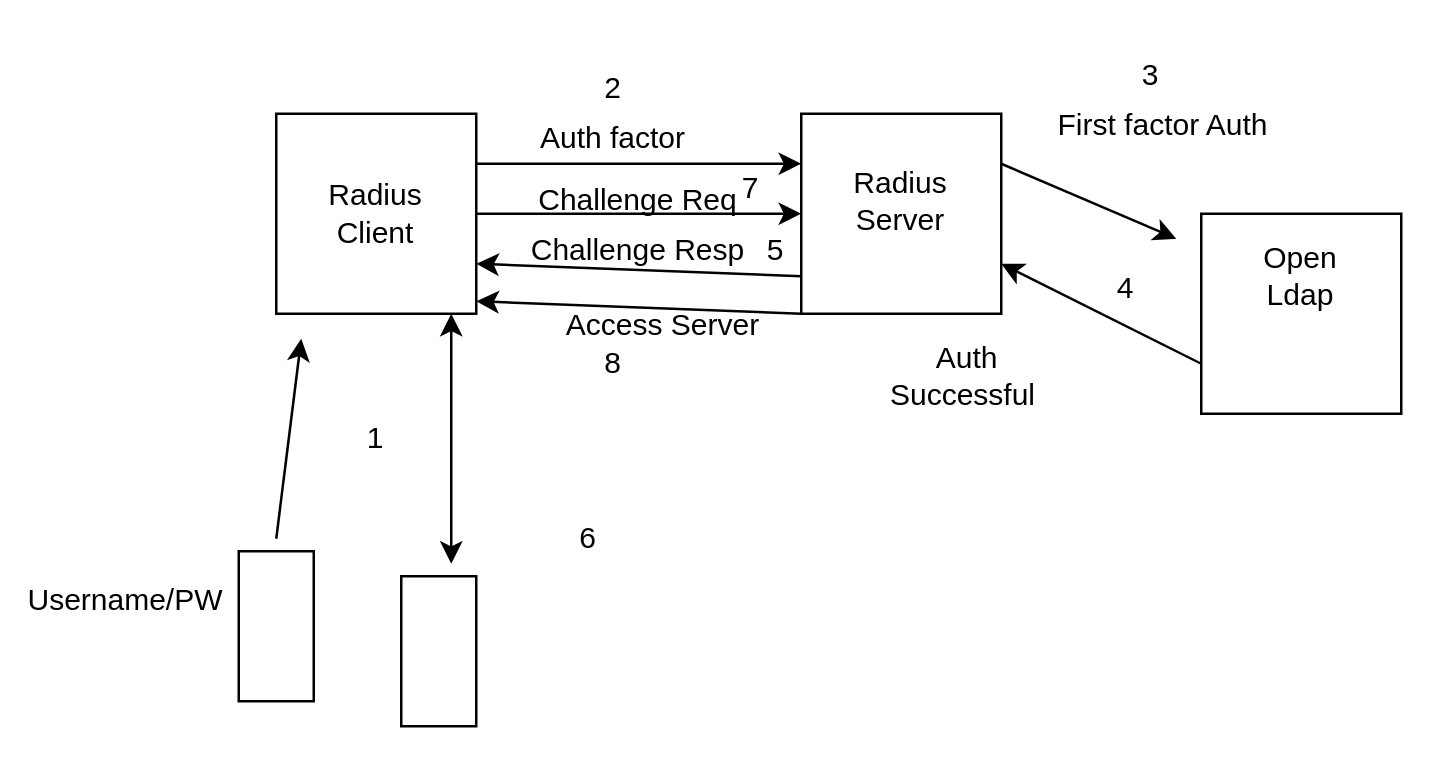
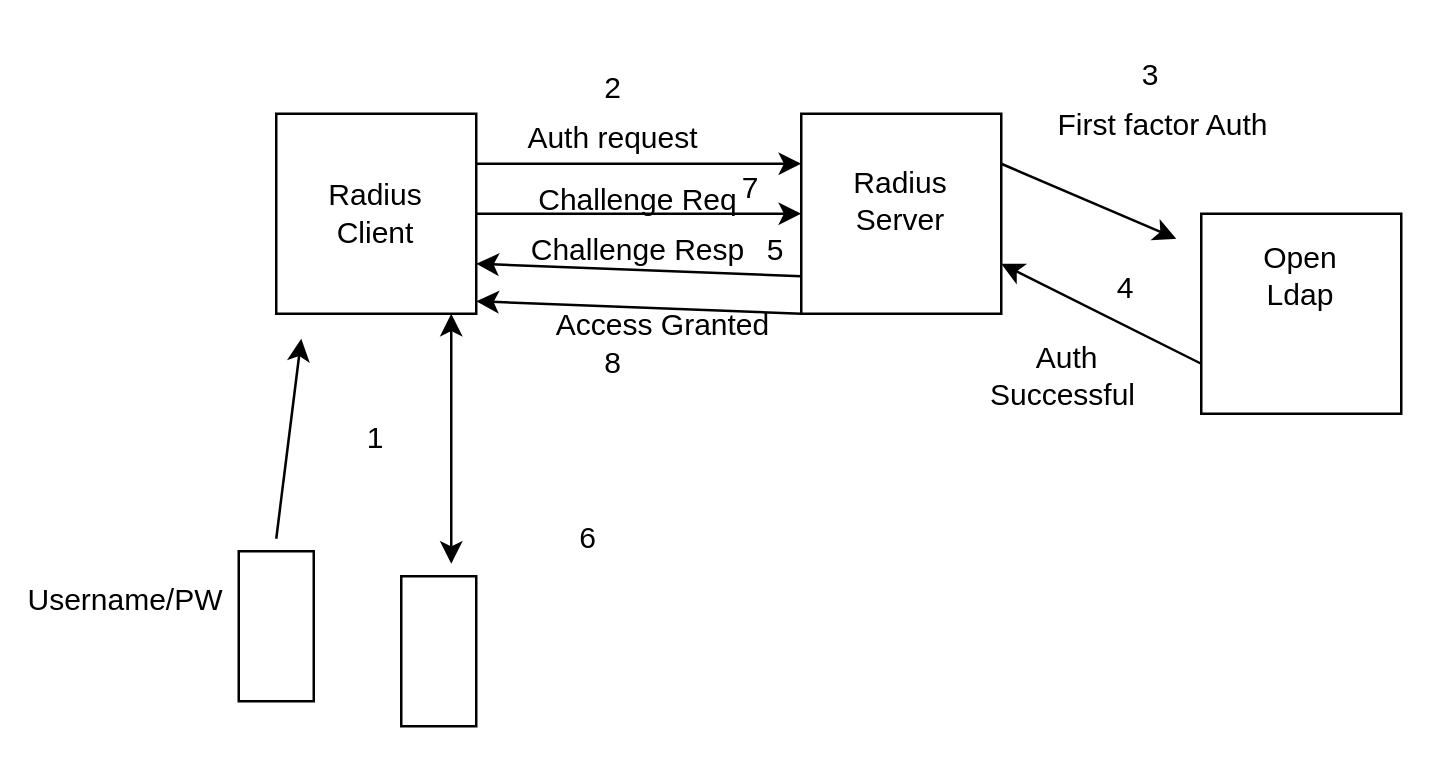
  <mxCell id="0" />
  <mxCell id="1" parent="0" />
  <mxCell id="2" value="" style="whiteSpace=wrap;html=1;aspect=fixed;" vertex="1" parent="1"><mxGeometry x="110" y="45" width="80" height="80" as="geometry" /></mxCell>
  <mxCell id="3" value="" style="whiteSpace=wrap;html=1;aspect=fixed;" vertex="1" parent="1"><mxGeometry x="320" y="45" width="80" height="80" as="geometry" /></mxCell>
  <mxCell id="4" value="" style="whiteSpace=wrap;html=1;aspect=fixed;" vertex="1" parent="1"><mxGeometry x="480" y="85" width="80" height="80" as="geometry" /></mxCell>
  <mxCell id="5" value="" style="rounded=0;whiteSpace=wrap;html=1;direction=south;" vertex="1" parent="1"><mxGeometry x="95" y="220" width="30" height="60" as="geometry" /></mxCell>
  <mxCell id="6" value="" style="rounded=0;whiteSpace=wrap;html=1;direction=south;" vertex="1" parent="1"><mxGeometry x="160" y="230" width="30" height="60" as="geometry" /></mxCell>
  <mxCell id="7" value="Radius Client" style="text;html=1;strokeColor=none;fillColor=none;align=center;verticalAlign=middle;whiteSpace=wrap;rounded=0;" vertex="1" parent="1"><mxGeometry x="120" y="70" width="60" height="30" as="geometry" /></mxCell>
  <mxCell id="8" value="Radius Server" style="text;html=1;strokeColor=none;fillColor=none;align=center;verticalAlign=middle;whiteSpace=wrap;rounded=0;" vertex="1" parent="1"><mxGeometry x="330" y="65" width="60" height="30" as="geometry" /></mxCell>
  <mxCell id="9" value="Open Ldap" style="text;html=1;strokeColor=none;fillColor=none;align=center;verticalAlign=middle;whiteSpace=wrap;rounded=0;" vertex="1" parent="1"><mxGeometry x="490" y="95" width="60" height="30" as="geometry" /></mxCell>
  <mxCell id="10" value="Username/PW" style="text;html=1;strokeColor=none;fillColor=none;align=center;verticalAlign=middle;whiteSpace=wrap;rounded=0;" vertex="1" parent="1"><mxGeometry x="20" y="225" width="60" height="30" as="geometry" /></mxCell>
  <mxCell id="11" value="" style="endArrow=classic;html=1;" edge="1" parent="1"><mxGeometry width="50" height="50" relative="1" as="geometry"><mxPoint x="110" y="215" as="sourcePoint" /><mxPoint x="120" y="135" as="targetPoint" /></mxGeometry></mxCell>
  <mxCell id="12" value="" style="endArrow=classic;html=1;" edge="1" parent="1"><mxGeometry width="50" height="50" relative="1" as="geometry"><mxPoint x="190" y="65" as="sourcePoint" /><mxPoint x="320" y="65" as="targetPoint" /></mxGeometry></mxCell>
  <mxCell id="13" value="" style="endArrow=classic;html=1;" edge="1" parent="1"><mxGeometry width="50" height="50" relative="1" as="geometry"><mxPoint x="400" y="65" as="sourcePoint" /><mxPoint x="470" y="95" as="targetPoint" /></mxGeometry></mxCell>
  <mxCell id="14" value="" style="endArrow=classic;html=1;exitX=0;exitY=0.75;exitDx=0;exitDy=0;entryX=1;entryY=0.75;entryDx=0;entryDy=0;" edge="1" parent="1" source="4" target="3"><mxGeometry width="50" height="50" relative="1" as="geometry"><mxPoint x="310" y="215" as="sourcePoint" /><mxPoint x="360" y="165" as="targetPoint" /></mxGeometry></mxCell>
  <mxCell id="15" value="" style="endArrow=classic;html=1;exitX=0;exitY=0.75;exitDx=0;exitDy=0;entryX=1;entryY=0.75;entryDx=0;entryDy=0;" edge="1" parent="1" target="2"><mxGeometry width="50" height="50" relative="1" as="geometry"><mxPoint x="320" y="110" as="sourcePoint" /><mxPoint x="240" y="70" as="targetPoint" /></mxGeometry></mxCell>
  <mxCell id="16" value="" style="endArrow=classic;startArrow=classic;html=1;entryX=0.875;entryY=1;entryDx=0;entryDy=0;entryPerimeter=0;" edge="1" parent="1" target="2"><mxGeometry width="50" height="50" relative="1" as="geometry"><mxPoint x="180" y="225" as="sourcePoint" /><mxPoint x="180" y="135" as="targetPoint" /></mxGeometry></mxCell>
  <mxCell id="17" value="" style="endArrow=classic;html=1;" edge="1" parent="1"><mxGeometry width="50" height="50" relative="1" as="geometry"><mxPoint x="190" y="85" as="sourcePoint" /><mxPoint x="320" y="85" as="targetPoint" /></mxGeometry></mxCell>
  <mxCell id="18" value="" style="endArrow=classic;html=1;exitX=0;exitY=0.75;exitDx=0;exitDy=0;entryX=1;entryY=0.75;entryDx=0;entryDy=0;" edge="1" parent="1"><mxGeometry width="50" height="50" relative="1" as="geometry"><mxPoint x="320" y="125" as="sourcePoint" /><mxPoint x="190" y="120" as="targetPoint" /></mxGeometry></mxCell>
- <mxCell id="19" value="Auth factor" style="text;html=1;strokeColor=none;fillColor=none;align=center;verticalAlign=middle;whiteSpace=wrap;rounded=0;" vertex="1" parent="1"><mxGeometry x="200" y="40" width="90" height="30" as="geometry" /></mxCell>
+ <mxCell id="19" value="Auth request" style="text;html=1;strokeColor=none;fillColor=none;align=center;verticalAlign=middle;whiteSpace=wrap;rounded=0;" vertex="1" parent="1"><mxGeometry x="200" y="40" width="90" height="30" as="geometry" /></mxCell>
  <mxCell id="20" value="First factor Auth" style="text;html=1;strokeColor=none;fillColor=none;align=center;verticalAlign=middle;whiteSpace=wrap;rounded=0;" vertex="1" parent="1"><mxGeometry x="420" y="35" width="90" height="30" as="geometry" /></mxCell>
- <mxCell id="21" value="&amp;nbsp;Auth Successful" style="text;html=1;strokeColor=none;fillColor=none;align=center;verticalAlign=middle;whiteSpace=wrap;rounded=0;" vertex="1" parent="1"><mxGeometry x="340" y="135" width="90" height="30" as="geometry" /></mxCell>
+ <mxCell id="21" value="&amp;nbsp;Auth Successful" style="text;html=1;strokeColor=none;fillColor=none;align=center;verticalAlign=middle;whiteSpace=wrap;rounded=0;" vertex="1" parent="1"><mxGeometry x="380" y="135" width="90" height="30" as="geometry" /></mxCell>
  <mxCell id="22" value="Challenge Resp" style="text;html=1;strokeColor=none;fillColor=none;align=center;verticalAlign=middle;whiteSpace=wrap;rounded=0;" vertex="1" parent="1"><mxGeometry x="210" y="85" width="90" height="30" as="geometry" /></mxCell>
  <mxCell id="23" value="Challenge Req" style="text;html=1;strokeColor=none;fillColor=none;align=center;verticalAlign=middle;whiteSpace=wrap;rounded=0;" vertex="1" parent="1"><mxGeometry x="210" y="65" width="90" height="30" as="geometry" /></mxCell>
- <mxCell id="24" value="Access Server" style="text;html=1;strokeColor=none;fillColor=none;align=center;verticalAlign=middle;whiteSpace=wrap;rounded=0;" vertex="1" parent="1"><mxGeometry x="220" y="115" width="90" height="30" as="geometry" /></mxCell>
+ <mxCell id="24" value="Access Granted" style="text;html=1;strokeColor=none;fillColor=none;align=center;verticalAlign=middle;whiteSpace=wrap;rounded=0;" vertex="1" parent="1"><mxGeometry x="220" y="115" width="90" height="30" as="geometry" /></mxCell>
  <mxCell id="25" value="1" style="text;html=1;strokeColor=none;fillColor=none;align=center;verticalAlign=middle;whiteSpace=wrap;rounded=0;" vertex="1" parent="1"><mxGeometry x="130" y="165" width="40" height="20" as="geometry" /></mxCell>
  <mxCell id="26" value="2" style="text;html=1;strokeColor=none;fillColor=none;align=center;verticalAlign=middle;whiteSpace=wrap;rounded=0;" vertex="1" parent="1"><mxGeometry x="225" y="25" width="40" height="20" as="geometry" /></mxCell>
  <mxCell id="27" value="3" style="text;html=1;strokeColor=none;fillColor=none;align=center;verticalAlign=middle;whiteSpace=wrap;rounded=0;" vertex="1" parent="1"><mxGeometry x="440" y="20" width="40" height="20" as="geometry" /></mxCell>
  <mxCell id="28" value="4" style="text;html=1;strokeColor=none;fillColor=none;align=center;verticalAlign=middle;whiteSpace=wrap;rounded=0;" vertex="1" parent="1"><mxGeometry x="430" y="105" width="40" height="20" as="geometry" /></mxCell>
  <mxCell id="29" value="5" style="text;html=1;strokeColor=none;fillColor=none;align=center;verticalAlign=middle;whiteSpace=wrap;rounded=0;" vertex="1" parent="1"><mxGeometry x="290" y="90" width="40" height="20" as="geometry" /></mxCell>
  <mxCell id="30" value="6" style="text;html=1;strokeColor=none;fillColor=none;align=center;verticalAlign=middle;whiteSpace=wrap;rounded=0;" vertex="1" parent="1"><mxGeometry x="215" y="205" width="40" height="20" as="geometry" /></mxCell>
  <mxCell id="31" value="7" style="text;html=1;strokeColor=none;fillColor=none;align=center;verticalAlign=middle;whiteSpace=wrap;rounded=0;" vertex="1" parent="1"><mxGeometry x="280" y="65" width="40" height="20" as="geometry" /></mxCell>
  <mxCell id="32" value="8" style="text;html=1;strokeColor=none;fillColor=none;align=center;verticalAlign=middle;whiteSpace=wrap;rounded=0;" vertex="1" parent="1"><mxGeometry x="225" y="135" width="40" height="20" as="geometry" /></mxCell>
